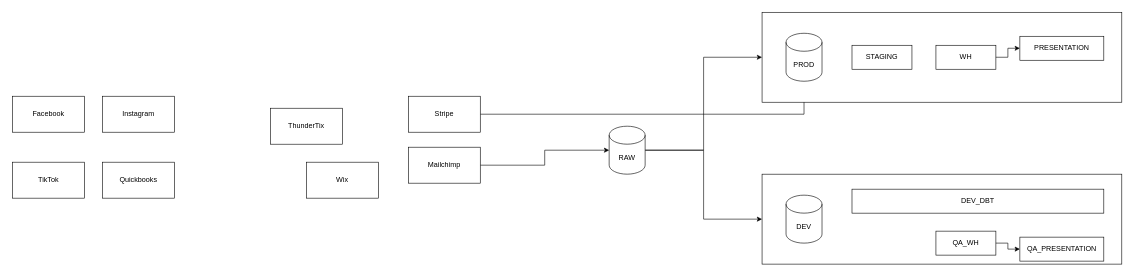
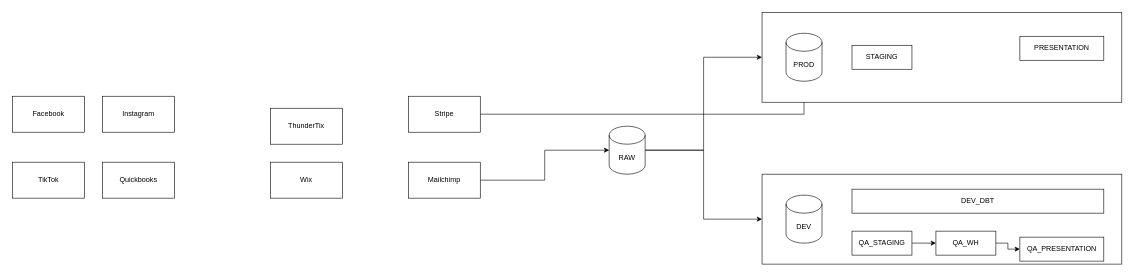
  <mxCell id="0" />
  <mxCell id="1" parent="0" />
  <mxCell id="2" style="edgeStyle=orthogonalEdgeStyle;rounded=0;orthogonalLoop=1;jettySize=auto;html=1;" edge="1" parent="1" source="3" target="26"><mxGeometry relative="1" as="geometry" /></mxCell>
  <mxCell id="3" value="Stripe" style="rounded=0;whiteSpace=wrap;html=1;" vertex="1" parent="1"><mxGeometry x="680" y="160" width="120" height="60" as="geometry" /></mxCell>
  <mxCell id="4" style="edgeStyle=orthogonalEdgeStyle;rounded=0;orthogonalLoop=1;jettySize=auto;html=1;" edge="1" parent="1" source="5" target="14"><mxGeometry relative="1" as="geometry" /></mxCell>
- <mxCell id="5" value="Mailchimp" style="rounded=0;whiteSpace=wrap;html=1;" vertex="1" parent="1"><mxGeometry x="680" y="245" width="120" height="60" as="geometry" /></mxCell>
+ <mxCell id="5" value="Mailchimp" style="rounded=0;whiteSpace=wrap;html=1;" vertex="1" parent="1"><mxGeometry x="680" y="270" width="120" height="60" as="geometry" /></mxCell>
  <mxCell id="6" value="ThunderTix" style="rounded=0;whiteSpace=wrap;html=1;" vertex="1" parent="1"><mxGeometry x="450" y="180" width="120" height="60" as="geometry" /></mxCell>
- <mxCell id="7" value="Wix" style="rounded=0;whiteSpace=wrap;html=1;" vertex="1" parent="1"><mxGeometry x="510" y="270" width="120" height="60" as="geometry" /></mxCell>
+ <mxCell id="7" value="Wix" style="rounded=0;whiteSpace=wrap;html=1;" vertex="1" parent="1"><mxGeometry x="450" y="270" width="120" height="60" as="geometry" /></mxCell>
  <mxCell id="8" value="Facebook" style="rounded=0;whiteSpace=wrap;html=1;" vertex="1" parent="1"><mxGeometry x="20" y="160" width="120" height="60" as="geometry" /></mxCell>
  <mxCell id="9" value="Instagram" style="rounded=0;whiteSpace=wrap;html=1;" vertex="1" parent="1"><mxGeometry x="170" y="160" width="120" height="60" as="geometry" /></mxCell>
  <mxCell id="10" value="TikTok" style="rounded=0;whiteSpace=wrap;html=1;" vertex="1" parent="1"><mxGeometry x="20" y="270" width="120" height="60" as="geometry" /></mxCell>
  <mxCell id="11" value="Quickbooks" style="rounded=0;whiteSpace=wrap;html=1;" vertex="1" parent="1"><mxGeometry x="170" y="270" width="120" height="60" as="geometry" /></mxCell>
  <mxCell id="12" style="edgeStyle=orthogonalEdgeStyle;rounded=0;orthogonalLoop=1;jettySize=auto;html=1;entryX=0;entryY=0.5;entryDx=0;entryDy=0;" edge="1" parent="1" source="14" target="25"><mxGeometry relative="1" as="geometry" /></mxCell>
  <mxCell id="13" style="edgeStyle=orthogonalEdgeStyle;rounded=0;orthogonalLoop=1;jettySize=auto;html=1;" edge="1" parent="1" source="14" target="16"><mxGeometry relative="1" as="geometry" /></mxCell>
  <mxCell id="14" value="RAW" style="shape=cylinder3;whiteSpace=wrap;html=1;boundedLbl=1;backgroundOutline=1;size=15;" vertex="1" parent="1"><mxGeometry x="1015" y="210" width="60" height="80" as="geometry" /></mxCell>
  <mxCell id="15" value="" style="group" vertex="1" connectable="0" parent="1"><mxGeometry x="1270" y="290" width="600" height="150" as="geometry" /></mxCell>
  <mxCell id="16" value="" style="rounded=0;whiteSpace=wrap;html=1;" vertex="1" parent="15"><mxGeometry width="600" height="150" as="geometry" /></mxCell>
  <mxCell id="17" value="DEV" style="shape=cylinder3;whiteSpace=wrap;html=1;boundedLbl=1;backgroundOutline=1;size=15;" vertex="1" parent="15"><mxGeometry x="40" y="35" width="60" height="80" as="geometry" /></mxCell>
+ <mxCell id="18" value="QA_STAGING" style="whiteSpace=wrap;html=1;align=center;" vertex="1" parent="15"><mxGeometry x="150" y="95" width="100" height="40" as="geometry" /></mxCell>
  <mxCell id="19" value="QA_WH" style="whiteSpace=wrap;html=1;align=center;" vertex="1" parent="15"><mxGeometry x="290" y="95" width="100" height="40" as="geometry" /></mxCell>
+ <mxCell id="20" style="edgeStyle=orthogonalEdgeStyle;rounded=0;orthogonalLoop=1;jettySize=auto;html=1;" edge="1" parent="15" source="18" target="19"><mxGeometry relative="1" as="geometry" /></mxCell>
  <mxCell id="21" value="QA_PRESENTATION" style="whiteSpace=wrap;html=1;align=center;" vertex="1" parent="15"><mxGeometry x="430" y="105" width="140" height="40" as="geometry" /></mxCell>
  <mxCell id="22" style="edgeStyle=orthogonalEdgeStyle;rounded=0;orthogonalLoop=1;jettySize=auto;html=1;" edge="1" parent="15" source="19" target="21"><mxGeometry relative="1" as="geometry" /></mxCell>
  <mxCell id="23" value="DEV_DBT" style="whiteSpace=wrap;html=1;align=center;" vertex="1" parent="15"><mxGeometry x="150" y="25" width="420" height="40" as="geometry" /></mxCell>
  <mxCell id="24" value="" style="group" vertex="1" connectable="0" parent="1"><mxGeometry x="1270" y="20" width="600" height="150" as="geometry" /></mxCell>
  <mxCell id="25" value="" style="rounded=0;whiteSpace=wrap;html=1;" vertex="1" parent="24"><mxGeometry width="600" height="150" as="geometry" /></mxCell>
  <mxCell id="26" value="PROD" style="shape=cylinder3;whiteSpace=wrap;html=1;boundedLbl=1;backgroundOutline=1;size=15;" vertex="1" parent="24"><mxGeometry x="40" y="35" width="60" height="80" as="geometry" /></mxCell>
  <mxCell id="27" value="STAGING" style="whiteSpace=wrap;html=1;align=center;" vertex="1" parent="24"><mxGeometry x="150" y="55" width="100" height="40" as="geometry" /></mxCell>
- <mxCell id="28" value="WH" style="whiteSpace=wrap;html=1;align=center;" vertex="1" parent="24"><mxGeometry x="290" y="55" width="100" height="40" as="geometry" /></mxCell>
  <mxCell id="29" value="PRESENTATION" style="whiteSpace=wrap;html=1;align=center;" vertex="1" parent="24"><mxGeometry x="430" y="40" width="140" height="40" as="geometry" /></mxCell>
- <mxCell id="30" style="edgeStyle=orthogonalEdgeStyle;rounded=0;orthogonalLoop=1;jettySize=auto;html=1;" edge="1" parent="24" source="28" target="29"><mxGeometry relative="1" as="geometry" /></mxCell>
